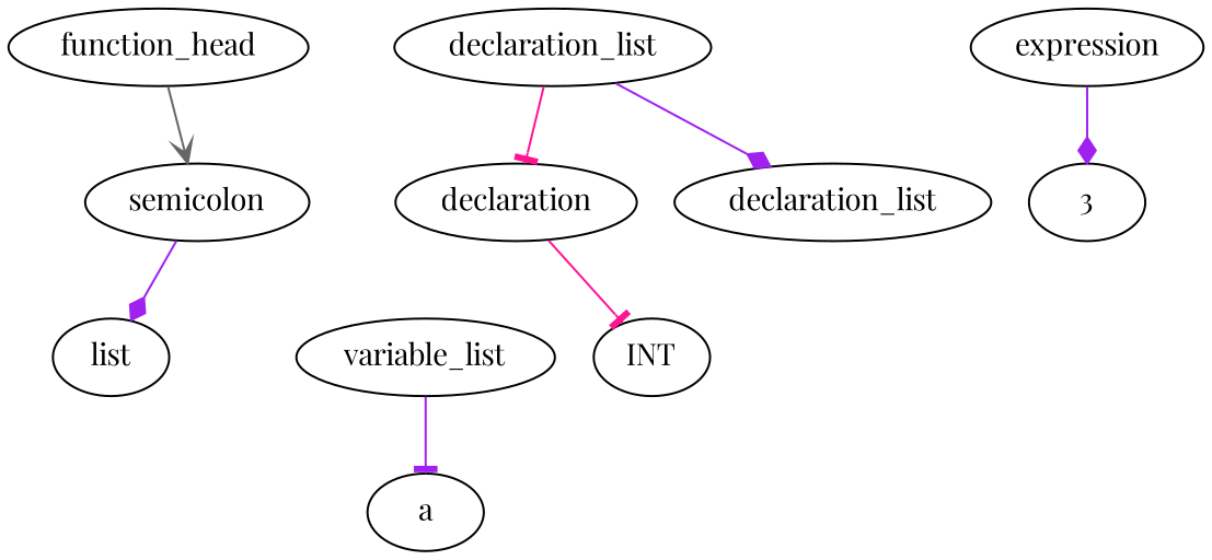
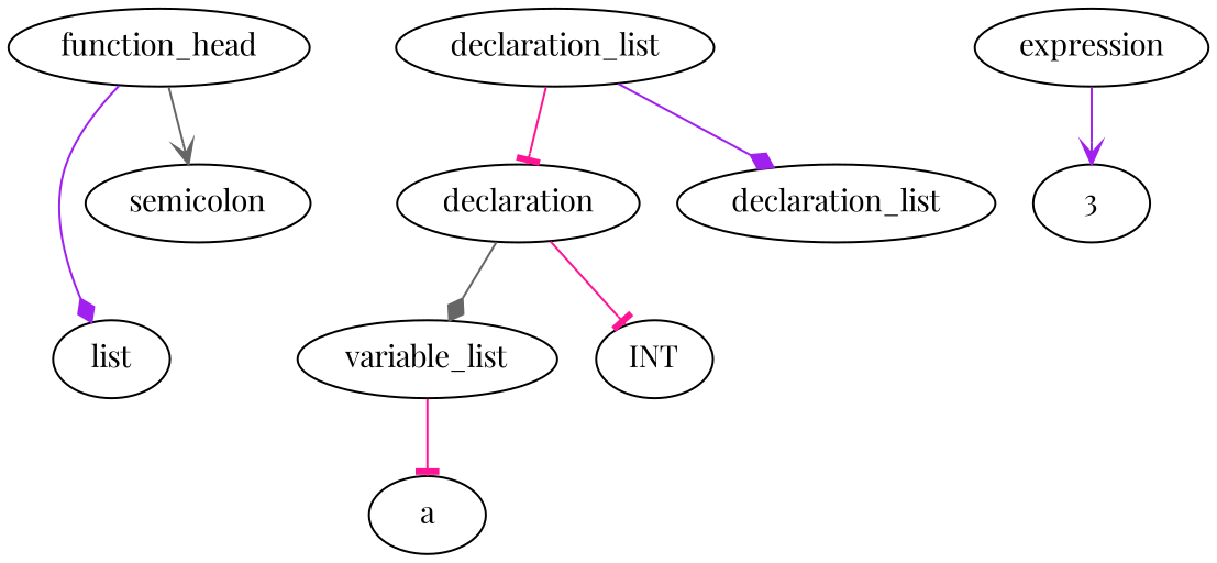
  digraph {
    fontname="Playfair Display"
    ordering=out
    node [fontname="Playfair Display"]
    edge [arrowhead=diamond color=purple fontname="Playfair Display"]
    n1 [label=function_head]
    n2 [label=list]
    n3 [label=semicolon]
    n4 [label=variable_list]
    n5 [label=a]
    n6 [label=declaration]
    n7 [label=INT]
    n8 [label=declaration_list]
    n9 [label=declaration_list]
    n10 [label=expression]
    n11 [label=3]
-   n3 -> n2
+   n1 -> n2
    n1 -> n3 [arrowhead=vee color=gray40]
-   n4 -> n5 [arrowhead=tee]
+   n4 -> n5 [arrowhead=tee color=deeppink]
+   n6 -> n4 [color=gray40]
    n6 -> n7 [arrowhead=tee color=deeppink]
    n8 -> n6 [arrowhead=tee color=deeppink]
    n8 -> n9
-   n10 -> n11
+   n10 -> n11 [arrowhead=vee]
  }
